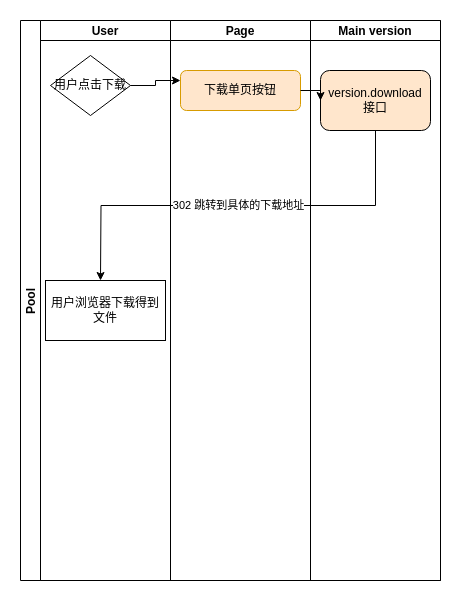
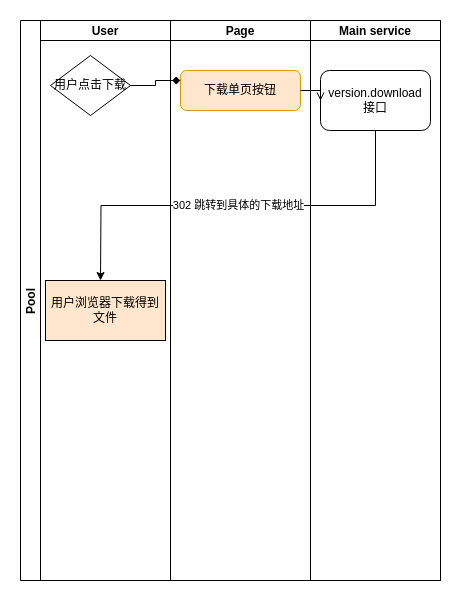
  <mxCell id="0" />
  <mxCell id="1" parent="0" />
  <mxCell id="2" value="Pool" style="swimlane;childLayout=stackLayout;resizeParent=1;resizeParentMax=0;startSize=20;horizontal=0;horizontalStack=1;" vertex="1" parent="1"><mxGeometry x="20" y="20" width="420" height="560" as="geometry" /></mxCell>
  <mxCell id="3" value="User" style="swimlane;startSize=20;" vertex="1" parent="2"><mxGeometry x="20" width="130" height="560" as="geometry" /></mxCell>
  <mxCell id="4" value="用户点击下载" style="rhombus;whiteSpace=wrap;html=1;" vertex="1" parent="3"><mxGeometry x="10" y="35" width="80" height="60" as="geometry" /></mxCell>
- <mxCell id="5" value="用户浏览器下载得到文件" style="rounded=0;whiteSpace=wrap;html=1;" vertex="1" parent="3"><mxGeometry x="5" y="260" width="120" height="60" as="geometry" /></mxCell>
+ <mxCell id="5" value="用户浏览器下载得到文件" style="rounded=0;whiteSpace=wrap;html=1;fillColor=#ffe6cc;" vertex="1" parent="3"><mxGeometry x="5" y="260" width="120" height="60" as="geometry" /></mxCell>
  <mxCell id="6" value="Page" style="swimlane;startSize=20;" vertex="1" parent="2"><mxGeometry x="150" width="140" height="560" as="geometry" /></mxCell>
  <mxCell id="7" value="下载单页按钮" style="rounded=1;whiteSpace=wrap;html=1;fillColor=#ffe6cc;strokeColor=#d79b00;" vertex="1" parent="6"><mxGeometry x="10" y="50" width="120" height="40" as="geometry" /></mxCell>
- <mxCell id="8" value="Main version" style="swimlane;startSize=20;" vertex="1" parent="2"><mxGeometry x="290" width="130" height="560" as="geometry" /></mxCell>
- <mxCell id="9" value="version.download&lt;br&gt;接口" style="rounded=1;whiteSpace=wrap;html=1;fillColor=#ffe6cc;" vertex="1" parent="8"><mxGeometry x="10" y="50" width="110" height="60" as="geometry" /></mxCell>
- <mxCell id="10" style="edgeStyle=orthogonalEdgeStyle;rounded=0;orthogonalLoop=1;jettySize=auto;html=1;exitX=1;exitY=0.5;exitDx=0;exitDy=0;" edge="1" parent="2" source="7" target="9"><mxGeometry relative="1" as="geometry" /></mxCell>
- <mxCell id="11" style="edgeStyle=orthogonalEdgeStyle;rounded=0;orthogonalLoop=1;jettySize=auto;html=1;exitX=1;exitY=0.5;exitDx=0;exitDy=0;entryX=0;entryY=0.25;entryDx=0;entryDy=0;" edge="1" parent="2" source="4" target="7"><mxGeometry relative="1" as="geometry" /></mxCell>
+ <mxCell id="8" value="Main service" style="swimlane;startSize=20;" vertex="1" parent="2"><mxGeometry x="290" width="130" height="560" as="geometry" /></mxCell>
+ <mxCell id="9" value="version.download&lt;br&gt;接口" style="rounded=1;whiteSpace=wrap;html=1;" vertex="1" parent="8"><mxGeometry x="10" y="50" width="110" height="60" as="geometry" /></mxCell>
+ <mxCell id="10" style="edgeStyle=orthogonalEdgeStyle;rounded=0;orthogonalLoop=1;jettySize=auto;html=1;exitX=1;exitY=0.5;exitDx=0;exitDy=0;endArrow=open;" edge="1" parent="2" source="7" target="9"><mxGeometry relative="1" as="geometry" /></mxCell>
+ <mxCell id="11" style="edgeStyle=orthogonalEdgeStyle;rounded=0;orthogonalLoop=1;jettySize=auto;html=1;exitX=1;exitY=0.5;exitDx=0;exitDy=0;entryX=0;entryY=0.25;entryDx=0;entryDy=0;endArrow=diamond;" edge="1" parent="2" source="4" target="7"><mxGeometry relative="1" as="geometry" /></mxCell>
  <mxCell id="12" value="302 跳转到具体的下载地址" style="edgeStyle=orthogonalEdgeStyle;rounded=0;orthogonalLoop=1;jettySize=auto;html=1;exitX=0.5;exitY=1;exitDx=0;exitDy=0;" edge="1" parent="1" source="9"><mxGeometry relative="1" as="geometry"><mxPoint x="100" y="280" as="targetPoint" /></mxGeometry></mxCell>
